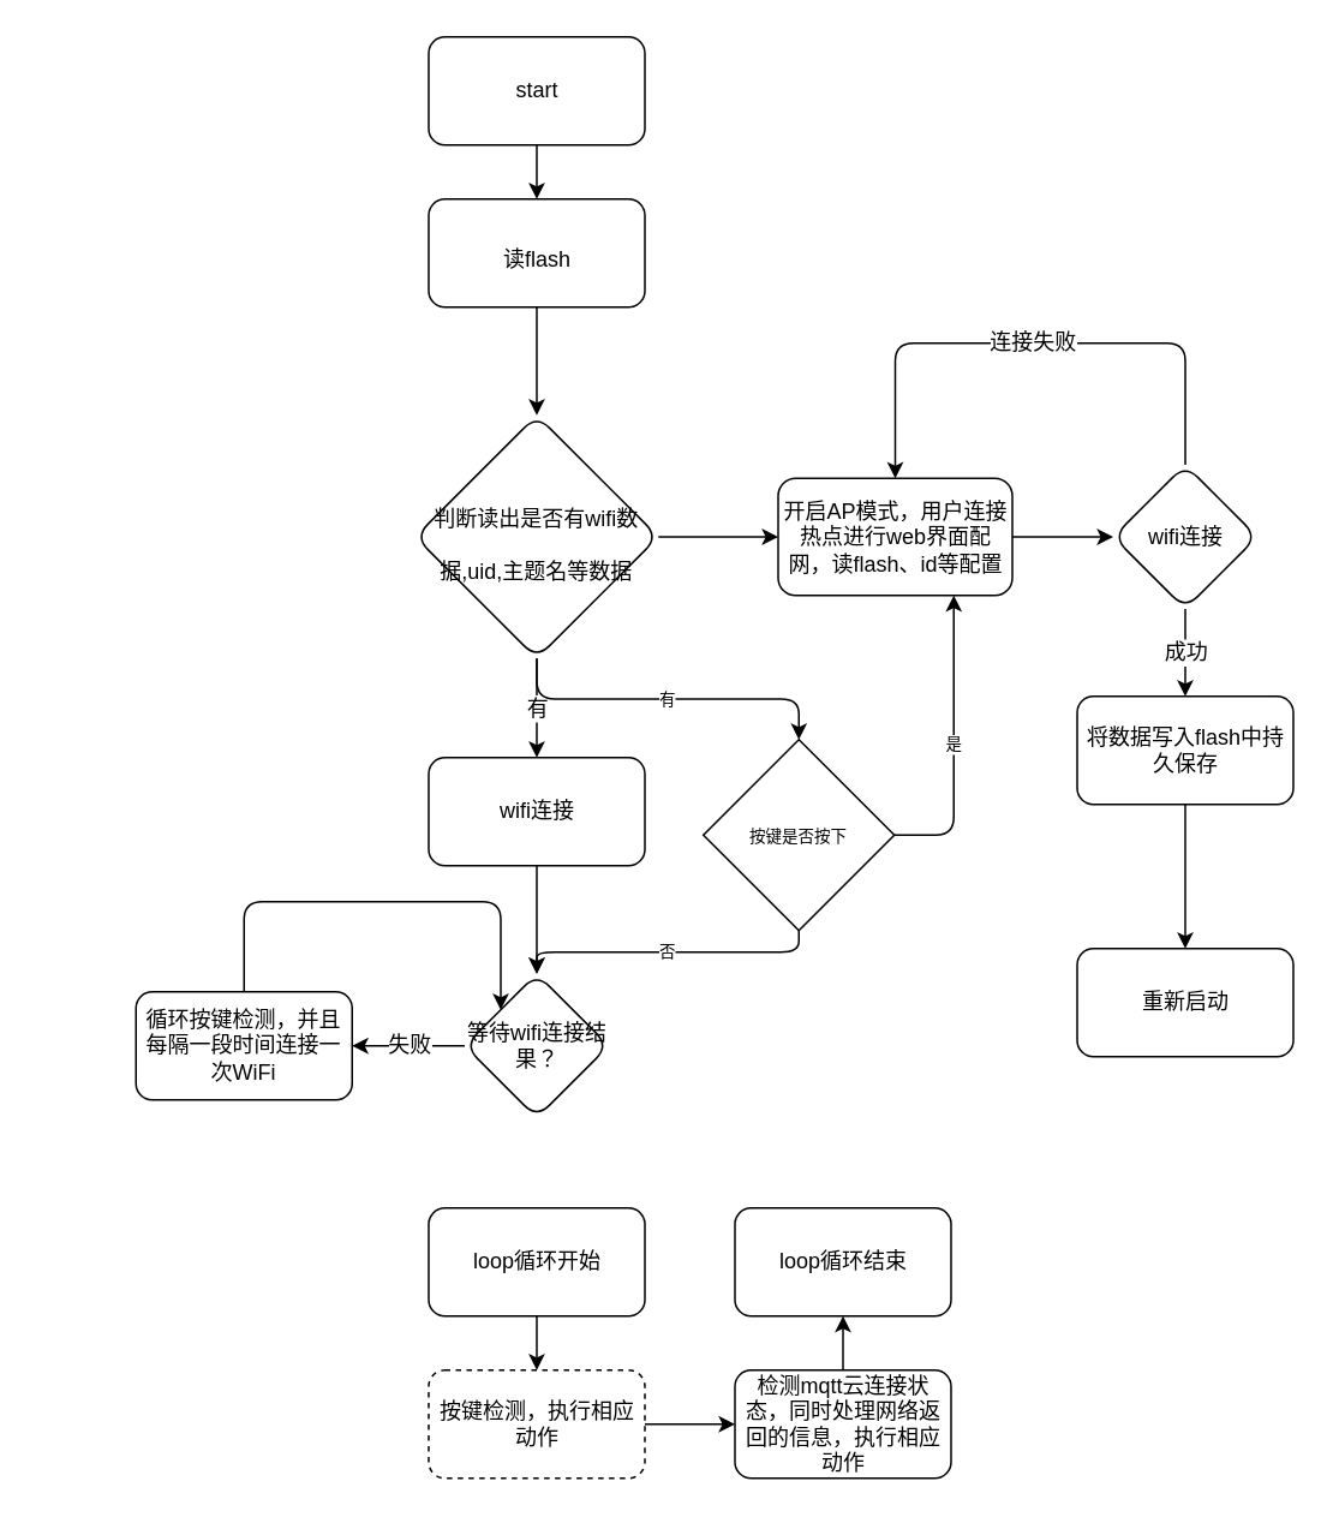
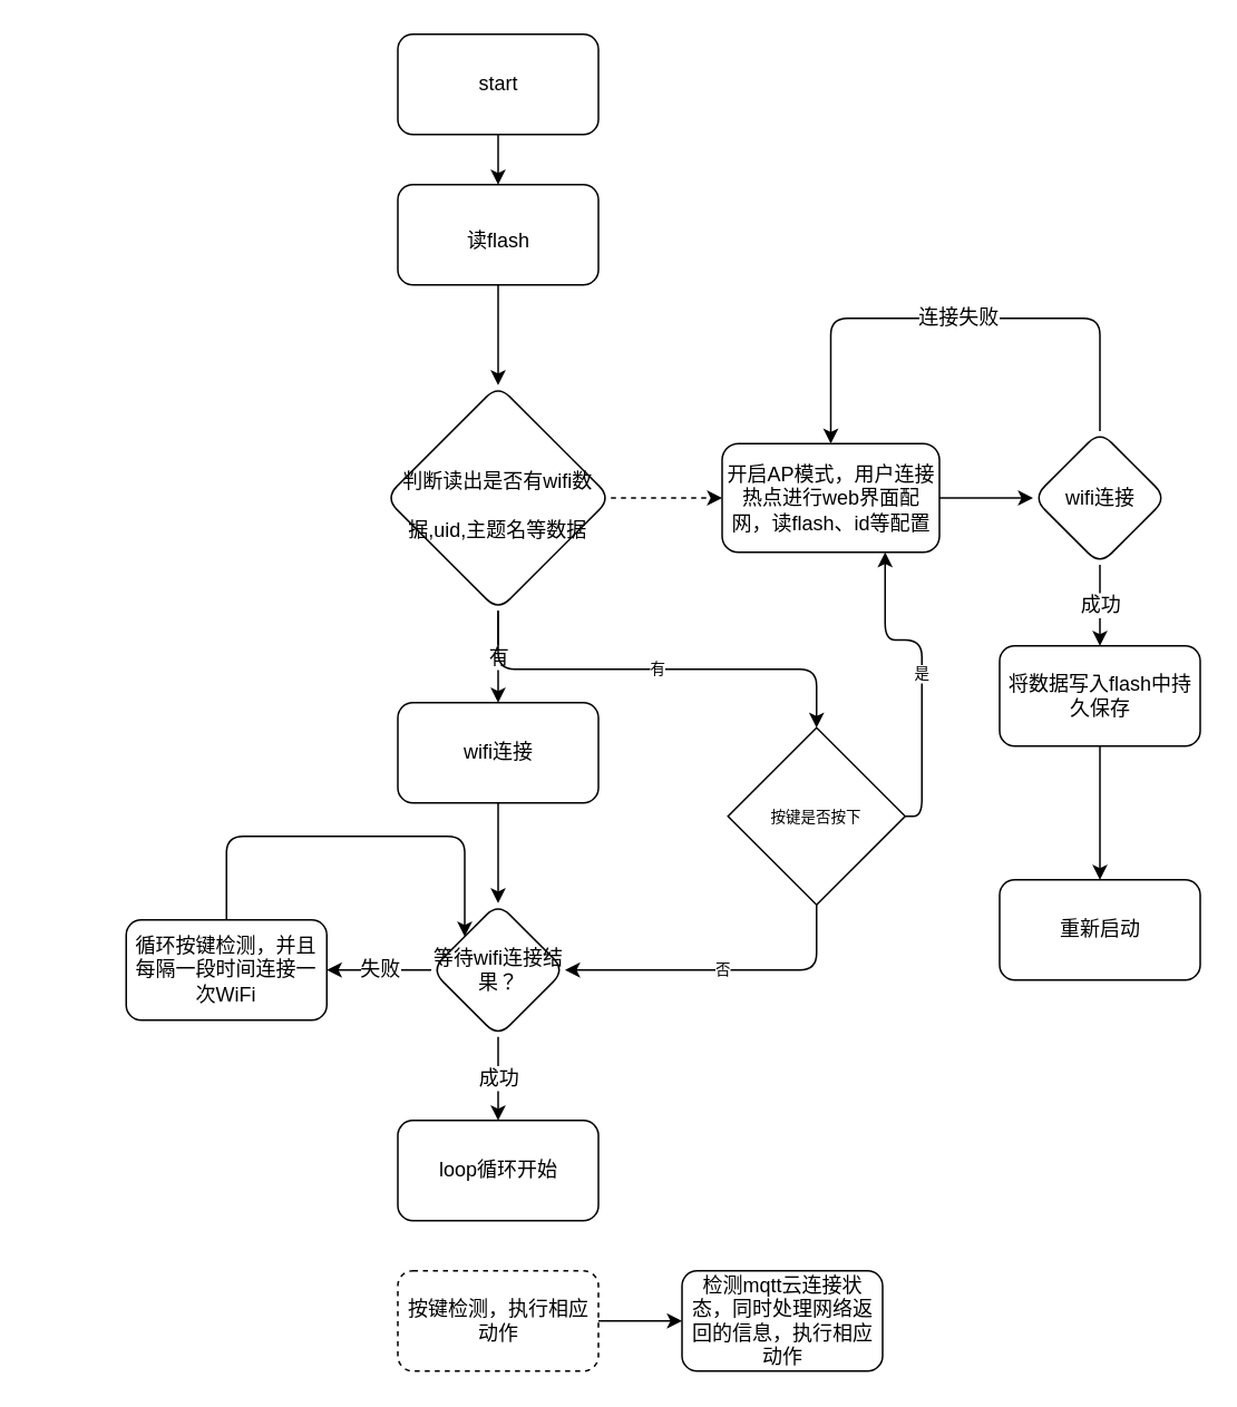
  <mxCell id="0" />
  <mxCell id="1" parent="0" />
  <mxCell id="2" style="edgeStyle=none;html=1;exitX=0.5;exitY=1;exitDx=0;exitDy=0;entryX=0.5;entryY=0;entryDx=0;entryDy=0;fontSize=12;rounded=1;" parent="1" source="3" target="5" edge="1"><mxGeometry relative="1" as="geometry" /></mxCell>
  <mxCell id="3" value="start" style="rounded=1;whiteSpace=wrap;html=1;" parent="1" vertex="1"><mxGeometry x="237.5" y="20" width="120" height="60" as="geometry" /></mxCell>
  <mxCell id="4" value="" style="edgeStyle=orthogonalEdgeStyle;html=1;fontSize=12;entryX=0.5;entryY=0;entryDx=0;entryDy=0;rounded=1;" parent="1" source="5" target="9" edge="1"><mxGeometry relative="1" as="geometry"><mxPoint x="297.5" y="220" as="targetPoint" /></mxGeometry></mxCell>
  <mxCell id="5" value="&lt;font style=&quot;font-size: 12px;&quot;&gt;读flash&lt;/font&gt;" style="rounded=1;whiteSpace=wrap;html=1;fontSize=24;" parent="1" vertex="1"><mxGeometry x="237.5" y="110" width="120" height="60" as="geometry" /></mxCell>
  <mxCell id="6" value="有" style="edgeStyle=none;html=1;exitX=0.5;exitY=1;exitDx=0;exitDy=0;entryX=0.5;entryY=0;entryDx=0;entryDy=0;fontSize=12;rounded=1;" parent="1" source="9" target="11" edge="1"><mxGeometry relative="1" as="geometry" /></mxCell>
- <mxCell id="7" value="" style="edgeStyle=orthogonalEdgeStyle;html=1;fontSize=12;rounded=1;" parent="1" source="9" target="23" edge="1"><mxGeometry relative="1" as="geometry" /></mxCell>
+ <mxCell id="7" value="" style="edgeStyle=orthogonalEdgeStyle;html=1;fontSize=12;rounded=1;dashed=1;" parent="1" source="9" target="23" edge="1"><mxGeometry relative="1" as="geometry" /></mxCell>
  <mxCell id="8" value="有" style="edgeStyle=orthogonalEdgeStyle;html=1;exitX=0.5;exitY=1;exitDx=0;exitDy=0;fontSize=9;" edge="1" parent="1" source="9" target="34"><mxGeometry relative="1" as="geometry" /></mxCell>
  <mxCell id="9" value="&lt;font style=&quot;font-size: 12px;&quot;&gt;判断读出是否有wifi数据,uid,主题名等数据&lt;/font&gt;" style="rhombus;whiteSpace=wrap;html=1;fontSize=24;rounded=1;" parent="1" vertex="1"><mxGeometry x="230" y="230" width="135" height="135" as="geometry" /></mxCell>
  <mxCell id="10" style="edgeStyle=none;html=1;exitX=0.5;exitY=1;exitDx=0;exitDy=0;entryX=0.5;entryY=0;entryDx=0;entryDy=0;fontSize=12;rounded=1;" parent="1" source="11" target="14" edge="1"><mxGeometry relative="1" as="geometry" /></mxCell>
  <mxCell id="11" value="wifi连接" style="rounded=1;whiteSpace=wrap;html=1;fontSize=12;" parent="1" vertex="1"><mxGeometry x="237.5" y="420" width="120" height="60" as="geometry" /></mxCell>
+ <mxCell id="12" value="成功" style="edgeStyle=none;html=1;fontSize=12;rounded=1;" parent="1" source="14" target="16" edge="1"><mxGeometry relative="1" as="geometry" /></mxCell>
  <mxCell id="13" value="失败" style="edgeStyle=elbowEdgeStyle;elbow=vertical;html=1;fontSize=12;rounded=1;" parent="1" source="14" target="30" edge="1"><mxGeometry relative="1" as="geometry" /></mxCell>
  <mxCell id="14" value="等待wifi连接结果？" style="rhombus;whiteSpace=wrap;html=1;fontSize=12;rounded=1;" parent="1" vertex="1"><mxGeometry x="257.5" y="540" width="80" height="80" as="geometry" /></mxCell>
- <mxCell id="15" style="edgeStyle=none;html=1;exitX=0.5;exitY=1;exitDx=0;exitDy=0;entryX=0.5;entryY=0;entryDx=0;entryDy=0;fontSize=12;rounded=1;" parent="1" source="16" target="18" edge="1"><mxGeometry relative="1" as="geometry" /></mxCell>
  <mxCell id="16" value="loop循环开始" style="whiteSpace=wrap;html=1;rounded=1;" parent="1" vertex="1"><mxGeometry x="237.5" y="670" width="120" height="60" as="geometry" /></mxCell>
  <mxCell id="17" value="" style="edgeStyle=none;html=1;fontSize=12;rounded=1;" parent="1" source="18" target="20" edge="1"><mxGeometry relative="1" as="geometry" /></mxCell>
  <mxCell id="18" value="按键检测，执行相应动作" style="rounded=1;whiteSpace=wrap;html=1;fontSize=12;dashed=1;" parent="1" vertex="1"><mxGeometry x="237.5" y="760" width="120" height="60" as="geometry" /></mxCell>
- <mxCell id="19" value="" style="edgeStyle=none;html=1;fontSize=12;rounded=1;" parent="1" source="20" target="21" edge="1"><mxGeometry relative="1" as="geometry" /></mxCell>
  <mxCell id="20" value="检测mqtt云连接状态，同时处理网络返回的信息，执行相应动作" style="whiteSpace=wrap;html=1;rounded=1;" parent="1" vertex="1"><mxGeometry x="407.5" y="760" width="120" height="60" as="geometry" /></mxCell>
- <mxCell id="21" value="loop循环结束" style="whiteSpace=wrap;html=1;rounded=1;" parent="1" vertex="1"><mxGeometry x="407.5" y="670" width="120" height="60" as="geometry" /></mxCell>
  <mxCell id="22" value="" style="edgeStyle=none;html=1;fontSize=12;rounded=1;" parent="1" source="23" target="26" edge="1"><mxGeometry relative="1" as="geometry" /></mxCell>
  <mxCell id="23" value="&lt;font style=&quot;font-size: 12px;&quot;&gt;开启AP模式，用户连接热点进行web界面配网，读flash、id等配置&lt;/font&gt;" style="whiteSpace=wrap;html=1;fontSize=12;rounded=1;" parent="1" vertex="1"><mxGeometry x="431.5" y="265" width="130" height="65" as="geometry" /></mxCell>
  <mxCell id="24" value="连接失败" style="edgeStyle=elbowEdgeStyle;elbow=vertical;html=1;exitX=0.5;exitY=0;exitDx=0;exitDy=0;fontSize=12;rounded=1;" parent="1" source="26" target="23" edge="1"><mxGeometry relative="1" as="geometry"><mxPoint x="497.5" y="110" as="targetPoint" /><Array as="points"><mxPoint x="577.5" y="190" /></Array></mxGeometry></mxCell>
  <mxCell id="25" value="成功" style="edgeStyle=elbowEdgeStyle;elbow=vertical;html=1;fontSize=12;rounded=1;" parent="1" source="26" target="28" edge="1"><mxGeometry relative="1" as="geometry" /></mxCell>
  <mxCell id="26" value="wifi连接" style="rhombus;whiteSpace=wrap;html=1;rounded=1;" parent="1" vertex="1"><mxGeometry x="617.5" y="257.5" width="80" height="80" as="geometry" /></mxCell>
  <mxCell id="27" value="" style="edgeStyle=none;html=1;" edge="1" parent="1" source="28" target="31"><mxGeometry relative="1" as="geometry" /></mxCell>
  <mxCell id="28" value="将数据写入flash中持久保存" style="whiteSpace=wrap;html=1;rounded=1;" parent="1" vertex="1"><mxGeometry x="597.5" y="386" width="120" height="60" as="geometry" /></mxCell>
  <mxCell id="29" style="edgeStyle=elbowEdgeStyle;elbow=vertical;html=1;exitX=0.5;exitY=0;exitDx=0;exitDy=0;entryX=0;entryY=0;entryDx=0;entryDy=0;fontSize=12;rounded=1;" parent="1" source="30" target="14" edge="1"><mxGeometry relative="1" as="geometry"><Array as="points"><mxPoint x="200" y="500" /><mxPoint x="20" y="400" /><mxPoint x="170" y="500" /></Array></mxGeometry></mxCell>
  <mxCell id="30" value="循环按键检测，并且每隔一段时间连接一次WiFi" style="whiteSpace=wrap;html=1;rounded=1;" parent="1" vertex="1"><mxGeometry x="75" y="550" width="120" height="60" as="geometry" /></mxCell>
  <mxCell id="31" value="重新启动" style="whiteSpace=wrap;html=1;rounded=1;" vertex="1" parent="1"><mxGeometry x="597.5" y="526" width="120" height="60" as="geometry" /></mxCell>
  <mxCell id="32" value="否" style="edgeStyle=orthogonalEdgeStyle;html=1;exitX=0.5;exitY=1;exitDx=0;exitDy=0;fontSize=9;" edge="1" parent="1" source="34" target="14"><mxGeometry relative="1" as="geometry" /></mxCell>
  <mxCell id="33" value="是" style="edgeStyle=orthogonalEdgeStyle;html=1;exitX=1;exitY=0.5;exitDx=0;exitDy=0;entryX=0.75;entryY=1;entryDx=0;entryDy=0;fontSize=9;" edge="1" parent="1" source="34" target="23"><mxGeometry relative="1" as="geometry" /></mxCell>
- <mxCell id="34" value="&lt;font style=&quot;font-size: 9px;&quot;&gt;按键是否按下&lt;/font&gt;" style="rhombus;whiteSpace=wrap;html=1;" vertex="1" parent="1"><mxGeometry x="390" y="410" width="106" height="106" as="geometry" /></mxCell>
+ <mxCell id="34" value="&lt;font style=&quot;font-size: 9px;&quot;&gt;按键是否按下&lt;/font&gt;" style="rhombus;whiteSpace=wrap;html=1;" vertex="1" parent="1"><mxGeometry x="435" y="435" width="106" height="106" as="geometry" /></mxCell>
